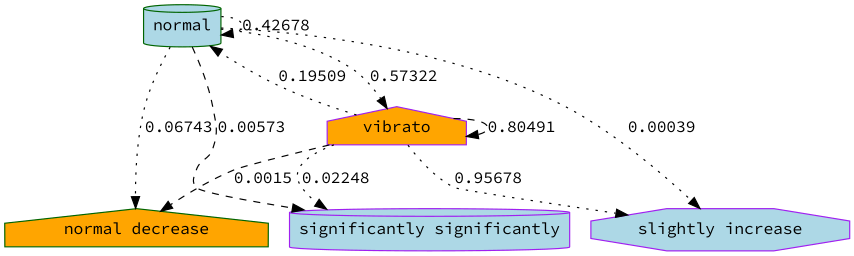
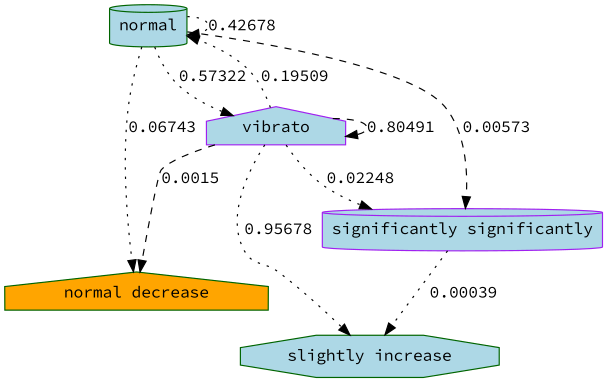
  digraph {
    fontname="Source Code Pro"
    node [color=darkgreen fillcolor=lightblue fontname="Source Code Pro" shape=cylinder style=filled]
    edge [fontname="Source Code Pro" style=dotted]
    normal
-   vibrato [color=purple fillcolor=orange shape=house]
+   vibrato [color=purple shape=house]
    n3 [fillcolor=orange label="normal decrease" shape=house]
-   "slightly increase" [color=purple shape=octagon]
+   "slightly increase" [shape=octagon]
    n5 [color=purple label="significantly significantly"]
    normal -> normal [label=0.42678 weight=0.42678]
    normal -> vibrato [label=0.57322 weight=0.57322]
    normal -> n3 [label=0.06743 weight=0.06743]
-   normal -> "slightly increase" [label=0.00039 weight=0.00039]
+   n5 -> "slightly increase" [label=0.00039 weight=0.00039]
    normal -> n5 [label=0.00573 style=dashed weight=0.00573]
    vibrato -> normal [label=0.19509 weight=0.19509]
    vibrato -> vibrato [label=0.80491 style=dashed weight=0.80491]
    vibrato -> n3 [label=0.0015 style=dashed weight=0.0015]
    vibrato -> "slightly increase" [label=0.95678 weight=0.95678]
    vibrato -> n5 [label=0.02248 weight=0.02248]
  }
